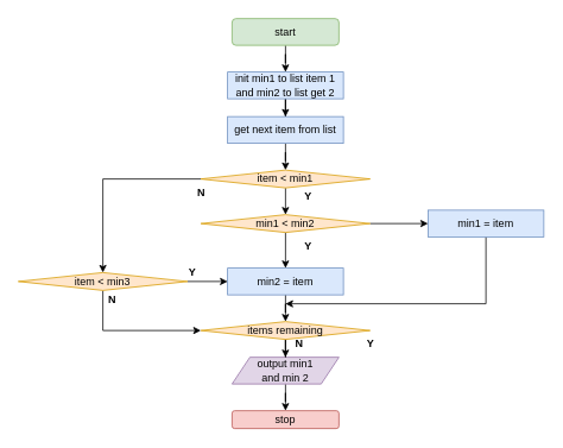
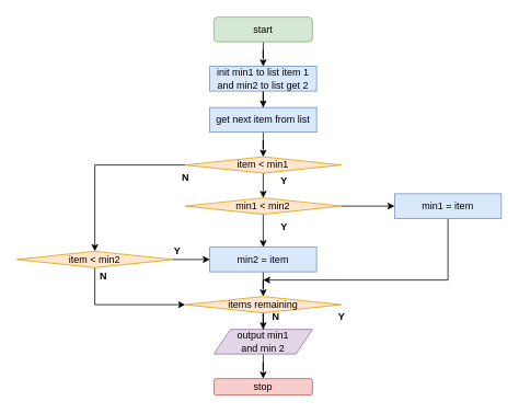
  <mxCell id="0" />
  <mxCell id="1" parent="0" />
  <mxCell id="2" style="edgeStyle=orthogonalEdgeStyle;rounded=0;orthogonalLoop=1;jettySize=auto;html=1;" edge="1" parent="1" source="3" target="8"><mxGeometry relative="1" as="geometry" /></mxCell>
  <mxCell id="3" value="start" style="rounded=1;whiteSpace=wrap;html=1;fillColor=#d5e8d4;strokeColor=#82b366;" vertex="1" parent="1"><mxGeometry x="260" y="20" width="120" height="30" as="geometry" /></mxCell>
  <mxCell id="4" value="stop" style="rounded=1;whiteSpace=wrap;html=1;fillColor=#f8cecc;strokeColor=#b85450;" vertex="1" parent="1"><mxGeometry x="260" y="460" width="120" height="20" as="geometry" /></mxCell>
  <mxCell id="5" value="" style="edgeStyle=orthogonalEdgeStyle;rounded=0;orthogonalLoop=1;jettySize=auto;html=1;" edge="1" parent="1" source="6" target="4"><mxGeometry relative="1" as="geometry" /></mxCell>
  <mxCell id="6" value="output min1 &lt;br&gt;and min 2" style="shape=parallelogram;perimeter=parallelogramPerimeter;whiteSpace=wrap;html=1;fixedSize=1;fillColor=#e1d5e7;strokeColor=#9673a6;" vertex="1" parent="1"><mxGeometry x="260" y="400" width="120" height="30" as="geometry" /></mxCell>
  <mxCell id="7" style="edgeStyle=orthogonalEdgeStyle;rounded=0;orthogonalLoop=1;jettySize=auto;html=1;entryX=0.5;entryY=0;entryDx=0;entryDy=0;" edge="1" parent="1" source="8" target="13"><mxGeometry relative="1" as="geometry" /></mxCell>
  <mxCell id="8" value="init min1 to list item 1 and min2 to list get 2" style="rounded=0;whiteSpace=wrap;html=1;fillColor=#dae8fc;strokeColor=#6c8ebf;" vertex="1" parent="1"><mxGeometry x="255" y="80" width="130" height="30" as="geometry" /></mxCell>
  <mxCell id="9" style="edgeStyle=orthogonalEdgeStyle;rounded=0;orthogonalLoop=1;jettySize=auto;html=1;exitX=0.5;exitY=1;exitDx=0;exitDy=0;entryX=0.5;entryY=0;entryDx=0;entryDy=0;" edge="1" parent="1" source="11" target="16"><mxGeometry relative="1" as="geometry" /></mxCell>
  <mxCell id="10" style="edgeStyle=orthogonalEdgeStyle;rounded=0;orthogonalLoop=1;jettySize=auto;html=1;entryX=0.5;entryY=0;entryDx=0;entryDy=0;" edge="1" parent="1" source="11" target="23"><mxGeometry relative="1" as="geometry" /></mxCell>
  <mxCell id="11" value="item &amp;lt; min1" style="rhombus;whiteSpace=wrap;html=1;fillColor=#ffe6cc;strokeColor=#d79b00;" vertex="1" parent="1"><mxGeometry x="225" y="190" width="190" height="20" as="geometry" /></mxCell>
  <mxCell id="12" style="edgeStyle=orthogonalEdgeStyle;rounded=0;orthogonalLoop=1;jettySize=auto;html=1;entryX=0.5;entryY=0;entryDx=0;entryDy=0;" edge="1" parent="1" source="13" target="11"><mxGeometry relative="1" as="geometry" /></mxCell>
  <mxCell id="13" value="get next item from list" style="rounded=0;whiteSpace=wrap;html=1;fillColor=#dae8fc;strokeColor=#6c8ebf;" vertex="1" parent="1"><mxGeometry x="255" y="130" width="130" height="30" as="geometry" /></mxCell>
  <mxCell id="14" style="edgeStyle=orthogonalEdgeStyle;rounded=0;orthogonalLoop=1;jettySize=auto;html=1;exitX=0.5;exitY=1;exitDx=0;exitDy=0;" edge="1" parent="1" source="16" target="18"><mxGeometry relative="1" as="geometry" /></mxCell>
  <mxCell id="15" style="edgeStyle=orthogonalEdgeStyle;rounded=0;orthogonalLoop=1;jettySize=auto;html=1;entryX=0;entryY=0.5;entryDx=0;entryDy=0;" edge="1" parent="1" source="16" target="20"><mxGeometry relative="1" as="geometry" /></mxCell>
  <mxCell id="16" value="min1 &amp;lt; min2" style="rhombus;whiteSpace=wrap;html=1;fillColor=#ffe6cc;strokeColor=#d79b00;" vertex="1" parent="1"><mxGeometry x="225" y="240" width="190" height="20" as="geometry" /></mxCell>
  <mxCell id="17" value="" style="edgeStyle=orthogonalEdgeStyle;rounded=0;orthogonalLoop=1;jettySize=auto;html=1;" edge="1" parent="1" source="18" target="30"><mxGeometry relative="1" as="geometry" /></mxCell>
  <mxCell id="18" value="min2 = item" style="rounded=0;whiteSpace=wrap;html=1;fillColor=#dae8fc;strokeColor=#6c8ebf;" vertex="1" parent="1"><mxGeometry x="255" y="300" width="130" height="30" as="geometry" /></mxCell>
  <mxCell id="19" style="edgeStyle=orthogonalEdgeStyle;rounded=0;orthogonalLoop=1;jettySize=auto;html=1;exitX=0.5;exitY=1;exitDx=0;exitDy=0;" edge="1" parent="1" source="20"><mxGeometry relative="1" as="geometry"><mxPoint x="320" y="340" as="targetPoint" /><Array as="points"><mxPoint x="545" y="340" /></Array></mxGeometry></mxCell>
  <mxCell id="20" value="min1 = item" style="rounded=0;whiteSpace=wrap;html=1;fillColor=#dae8fc;strokeColor=#6c8ebf;" vertex="1" parent="1"><mxGeometry x="480" y="235" width="130" height="30" as="geometry" /></mxCell>
  <mxCell id="21" style="edgeStyle=orthogonalEdgeStyle;rounded=0;orthogonalLoop=1;jettySize=auto;html=1;entryX=0;entryY=0.5;entryDx=0;entryDy=0;exitX=1;exitY=0.5;exitDx=0;exitDy=0;" edge="1" parent="1" source="23" target="18"><mxGeometry relative="1" as="geometry" /></mxCell>
  <mxCell id="22" style="edgeStyle=orthogonalEdgeStyle;rounded=0;orthogonalLoop=1;jettySize=auto;html=1;entryX=0;entryY=0.5;entryDx=0;entryDy=0;exitX=0.5;exitY=1;exitDx=0;exitDy=0;" edge="1" parent="1" source="23" target="30"><mxGeometry relative="1" as="geometry" /></mxCell>
- <mxCell id="23" value="item &amp;lt; min3" style="rhombus;whiteSpace=wrap;html=1;fillColor=#ffe6cc;strokeColor=#d79b00;" vertex="1" parent="1"><mxGeometry x="20" y="305" width="190" height="20" as="geometry" /></mxCell>
+ <mxCell id="23" value="item &amp;lt; min2" style="rhombus;whiteSpace=wrap;html=1;fillColor=#ffe6cc;strokeColor=#d79b00;" vertex="1" parent="1"><mxGeometry x="20" y="305" width="190" height="20" as="geometry" /></mxCell>
  <mxCell id="24" value="&lt;b&gt;Y&lt;/b&gt;" style="text;html=1;resizable=0;autosize=1;align=center;verticalAlign=middle;points=[];fillColor=none;strokeColor=none;rounded=0;" vertex="1" parent="1"><mxGeometry x="330" y="205" width="30" height="30" as="geometry" /></mxCell>
  <mxCell id="25" value="&lt;b&gt;Y&lt;/b&gt;" style="text;html=1;resizable=0;autosize=1;align=center;verticalAlign=middle;points=[];fillColor=none;strokeColor=none;rounded=0;" vertex="1" parent="1"><mxGeometry x="330" y="260" width="30" height="30" as="geometry" /></mxCell>
  <mxCell id="26" value="&lt;b&gt;N&lt;/b&gt;" style="text;html=1;resizable=0;autosize=1;align=center;verticalAlign=middle;points=[];fillColor=none;strokeColor=none;rounded=0;" vertex="1" parent="1"><mxGeometry x="210" y="200" width="30" height="30" as="geometry" /></mxCell>
  <mxCell id="27" value="&lt;b&gt;N&lt;/b&gt;" style="text;html=1;resizable=0;autosize=1;align=center;verticalAlign=middle;points=[];fillColor=none;strokeColor=none;rounded=0;" vertex="1" parent="1"><mxGeometry x="110" y="320" width="30" height="30" as="geometry" /></mxCell>
  <mxCell id="28" value="&lt;b&gt;Y&lt;/b&gt;" style="text;html=1;resizable=0;autosize=1;align=center;verticalAlign=middle;points=[];fillColor=none;strokeColor=none;rounded=0;" vertex="1" parent="1"><mxGeometry x="200" y="290" width="30" height="30" as="geometry" /></mxCell>
  <mxCell id="29" style="edgeStyle=orthogonalEdgeStyle;rounded=0;orthogonalLoop=1;jettySize=auto;html=1;entryX=0.5;entryY=0;entryDx=0;entryDy=0;" edge="1" parent="1" source="30" target="6"><mxGeometry relative="1" as="geometry" /></mxCell>
  <mxCell id="30" value="items remaining" style="rhombus;whiteSpace=wrap;html=1;fillColor=#ffe6cc;strokeColor=#d79b00;" vertex="1" parent="1"><mxGeometry x="225" y="360" width="190" height="20" as="geometry" /></mxCell>
  <mxCell id="31" value="&lt;b&gt;N&lt;/b&gt;" style="text;html=1;resizable=0;autosize=1;align=center;verticalAlign=middle;points=[];fillColor=none;strokeColor=none;rounded=0;" vertex="1" parent="1"><mxGeometry x="320" y="370" width="30" height="30" as="geometry" /></mxCell>
  <mxCell id="32" value="&lt;b&gt;Y&lt;/b&gt;" style="text;html=1;resizable=0;autosize=1;align=center;verticalAlign=middle;points=[];fillColor=none;strokeColor=none;rounded=0;" vertex="1" parent="1"><mxGeometry x="400" y="370" width="30" height="30" as="geometry" /></mxCell>
